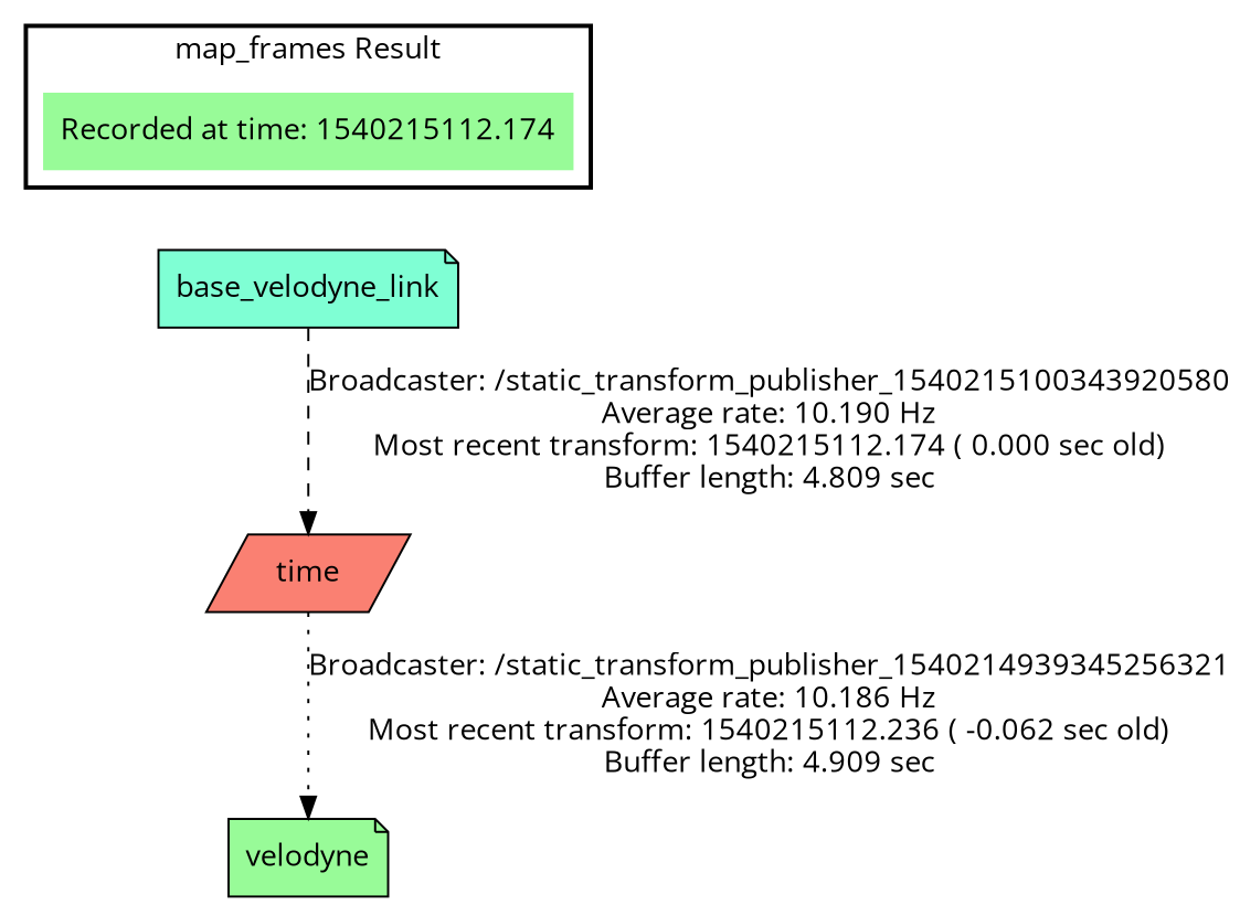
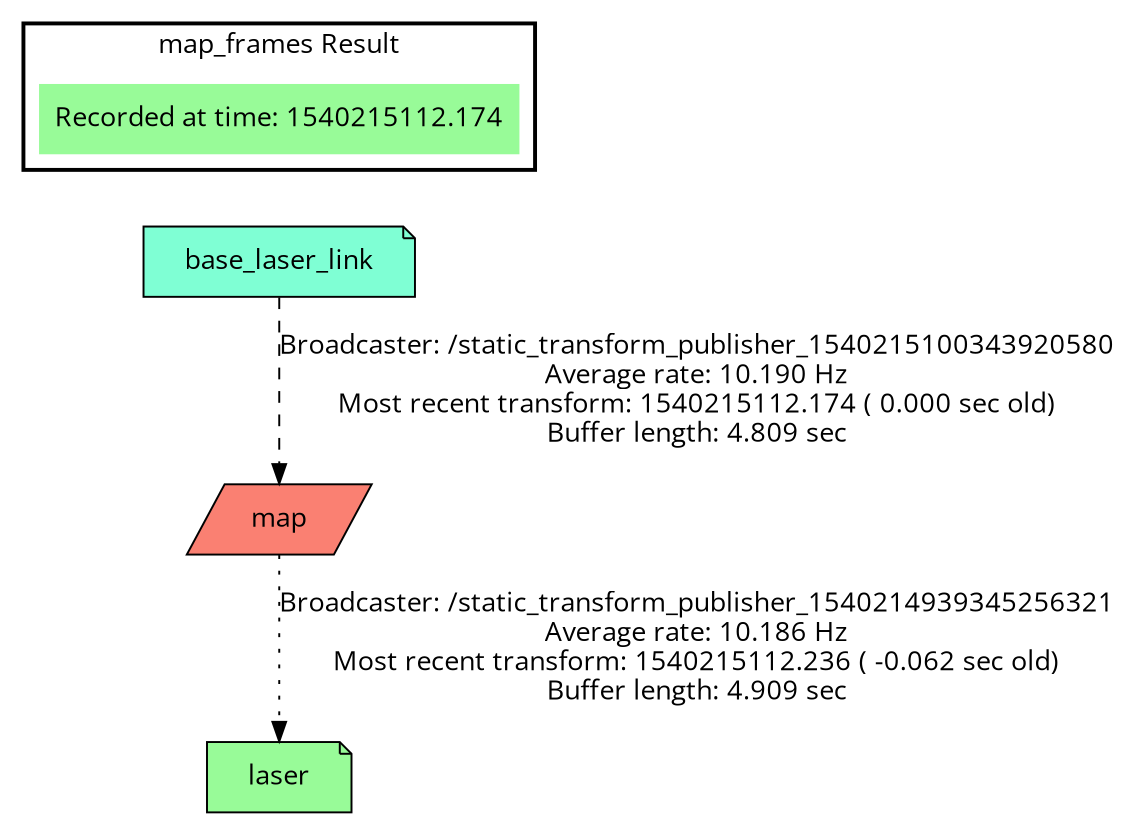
  digraph {
    fontname="Open Sans"
    node [fillcolor=palegreen fontname="Open Sans" shape=note style=filled]
    edge [fontname="Open Sans"]
    "Recorded at time: 1540215112.174" [shape=plaintext]
-   base_laser_link [fillcolor=aquamarine label=base_velodyne_link]
-   map [fillcolor=salmon shape=parallelogram label=time]
-   velodyne
+   base_laser_link [fillcolor=aquamarine]
+   map [fillcolor=salmon shape=parallelogram]
+   velodyne [label=laser]
    subgraph cluster_1 {
      color=black
      label="map_frames Result"
      style=bold
      "Recorded at time: 1540215112.174"
    }
    "Recorded at time: 1540215112.174" -> base_laser_link [style=invis]
    base_laser_link -> map [label="Broadcaster: /static_transform_publisher_1540215100343920580\nAverage rate: 10.190 Hz\nMost recent transform: 1540215112.174 ( 0.000 sec old)\nBuffer length: 4.809 sec\n" style=dashed]
    map -> velodyne [label="Broadcaster: /static_transform_publisher_1540214939345256321\nAverage rate: 10.186 Hz\nMost recent transform: 1540215112.236 ( -0.062 sec old)\nBuffer length: 4.909 sec\n" style=dotted]
  }
